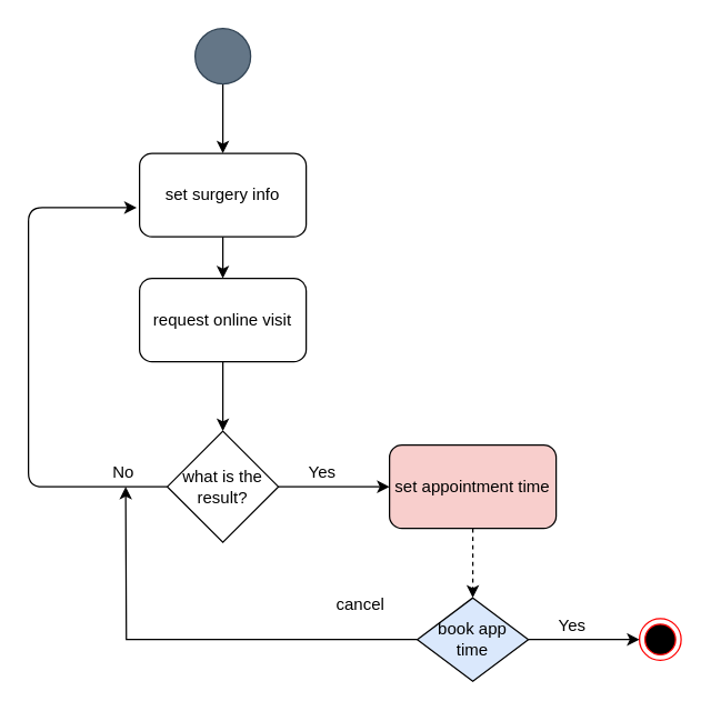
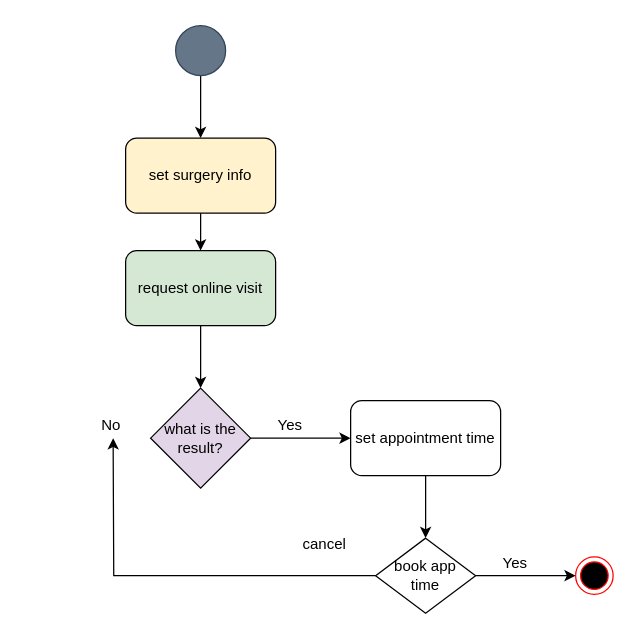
  <mxCell id="0" />
  <mxCell id="1" parent="0" />
  <mxCell id="2" value="" style="edgeStyle=orthogonalEdgeStyle;rounded=0;orthogonalLoop=1;jettySize=auto;html=1;" edge="1" parent="1" source="3"><mxGeometry relative="1" as="geometry"><mxPoint x="160" y="110" as="targetPoint" /></mxGeometry></mxCell>
  <mxCell id="3" value="" style="ellipse;whiteSpace=wrap;html=1;aspect=fixed;fillColor=#647687;strokeColor=#314354;fontColor=#ffffff;" vertex="1" parent="1"><mxGeometry x="140" y="20" width="40" height="40" as="geometry" /></mxCell>
  <mxCell id="4" value="" style="edgeStyle=orthogonalEdgeStyle;rounded=0;orthogonalLoop=1;jettySize=auto;html=1;" edge="1" parent="1"><mxGeometry relative="1" as="geometry"><mxPoint x="160" y="160" as="sourcePoint" /><mxPoint x="160" y="200" as="targetPoint" /><Array as="points"><mxPoint x="160" y="200" /><mxPoint x="160" y="200" /></Array></mxGeometry></mxCell>
- <mxCell id="5" value="set surgery info" style="rounded=1;whiteSpace=wrap;html=1;" vertex="1" parent="1"><mxGeometry x="100" y="110" width="120" height="60" as="geometry" /></mxCell>
+ <mxCell id="5" value="set surgery info" style="rounded=1;whiteSpace=wrap;html=1;fillColor=#fff2cc;" vertex="1" parent="1"><mxGeometry x="100" y="110" width="120" height="60" as="geometry" /></mxCell>
  <mxCell id="6" value="" style="edgeStyle=orthogonalEdgeStyle;rounded=0;orthogonalLoop=1;jettySize=auto;html=1;" edge="1" parent="1" source="7"><mxGeometry relative="1" as="geometry"><mxPoint x="160" y="310" as="targetPoint" /></mxGeometry></mxCell>
- <mxCell id="7" value="request online visit" style="rounded=1;whiteSpace=wrap;html=1;" vertex="1" parent="1"><mxGeometry x="100" y="200" width="120" height="60" as="geometry" /></mxCell>
+ <mxCell id="7" value="request online visit" style="rounded=1;whiteSpace=wrap;html=1;fillColor=#d5e8d4;" vertex="1" parent="1"><mxGeometry x="100" y="200" width="120" height="60" as="geometry" /></mxCell>
  <mxCell id="8" value="" style="edgeStyle=orthogonalEdgeStyle;rounded=0;orthogonalLoop=1;jettySize=auto;html=1;" edge="1" parent="1" source="9"><mxGeometry relative="1" as="geometry"><mxPoint x="280" y="350" as="targetPoint" /></mxGeometry></mxCell>
- <mxCell id="9" value="what is the&lt;br&gt;result?" style="rhombus;whiteSpace=wrap;html=1;" vertex="1" parent="1"><mxGeometry x="120" y="310" width="80" height="80" as="geometry" /></mxCell>
+ <mxCell id="9" value="what is the&lt;br&gt;result?" style="rhombus;whiteSpace=wrap;html=1;fillColor=#e1d5e7;" vertex="1" parent="1"><mxGeometry x="120" y="310" width="80" height="80" as="geometry" /></mxCell>
  <mxCell id="10" value="No" style="text;html=1;resizable=0;points=[];autosize=1;align=left;verticalAlign=top;spacingTop=-4;" vertex="1" parent="1"><mxGeometry x="79" y="330" width="30" height="20" as="geometry" /></mxCell>
- <mxCell id="11" value="" style="endArrow=classic;html=1;exitX=0;exitY=0.5;exitDx=0;exitDy=0;entryX=-0.017;entryY=0.65;entryDx=0;entryDy=0;entryPerimeter=0;" edge="1" parent="1" source="9" target="5"><mxGeometry width="50" height="50" relative="1" as="geometry"><mxPoint x="80" y="460" as="sourcePoint" /><mxPoint x="20" y="350" as="targetPoint" /><Array as="points"><mxPoint x="20" y="350" /><mxPoint x="20" y="200" /><mxPoint x="20" y="149" /></Array></mxGeometry></mxCell>
  <mxCell id="12" value="Yes" style="text;html=1;resizable=0;points=[];autosize=1;align=left;verticalAlign=top;spacingTop=-4;" vertex="1" parent="1"><mxGeometry x="220" y="330" width="30" height="20" as="geometry" /></mxCell>
- <mxCell id="13" value="" style="edgeStyle=orthogonalEdgeStyle;rounded=0;orthogonalLoop=1;jettySize=auto;html=1;dashed=1;" edge="1" parent="1" source="14" target="17"><mxGeometry relative="1" as="geometry" /></mxCell>
- <mxCell id="14" value="set appointment time" style="rounded=1;whiteSpace=wrap;html=1;fillColor=#f8cecc;" vertex="1" parent="1"><mxGeometry x="280" y="320" width="120" height="60" as="geometry" /></mxCell>
+ <mxCell id="13" value="" style="edgeStyle=orthogonalEdgeStyle;rounded=0;orthogonalLoop=1;jettySize=auto;html=1;" edge="1" parent="1" source="14" target="17"><mxGeometry relative="1" as="geometry" /></mxCell>
+ <mxCell id="14" value="set appointment time" style="rounded=1;whiteSpace=wrap;html=1;" vertex="1" parent="1"><mxGeometry x="280" y="320" width="120" height="60" as="geometry" /></mxCell>
  <mxCell id="15" value="" style="edgeStyle=orthogonalEdgeStyle;rounded=0;orthogonalLoop=1;jettySize=auto;html=1;" edge="1" parent="1" source="17"><mxGeometry relative="1" as="geometry"><mxPoint x="90" y="350" as="targetPoint" /></mxGeometry></mxCell>
  <mxCell id="16" value="" style="edgeStyle=orthogonalEdgeStyle;rounded=0;orthogonalLoop=1;jettySize=auto;html=1;" edge="1" parent="1" source="17" target="20"><mxGeometry relative="1" as="geometry" /></mxCell>
- <mxCell id="17" value="book app&lt;br&gt;time" style="rhombus;whiteSpace=wrap;html=1;fillColor=#dae8fc;" vertex="1" parent="1"><mxGeometry x="300" y="430" width="80" height="60" as="geometry" /></mxCell>
+ <mxCell id="17" value="book app&lt;br&gt;time" style="rhombus;whiteSpace=wrap;html=1;" vertex="1" parent="1"><mxGeometry x="300" y="430" width="80" height="60" as="geometry" /></mxCell>
  <mxCell id="18" value="cancel" style="text;html=1;resizable=0;points=[];autosize=1;align=left;verticalAlign=top;spacingTop=-4;" vertex="1" parent="1"><mxGeometry x="240" y="425" width="50" height="20" as="geometry" /></mxCell>
  <mxCell id="19" value="Yes" style="text;html=1;resizable=0;points=[];autosize=1;align=left;verticalAlign=top;spacingTop=-4;" vertex="1" parent="1"><mxGeometry x="400" y="440" width="30" height="20" as="geometry" /></mxCell>
  <mxCell id="20" value="" style="ellipse;html=1;shape=endState;fillColor=#000000;strokeColor=#ff0000;" vertex="1" parent="1"><mxGeometry x="460" y="445" width="30" height="30" as="geometry" /></mxCell>
